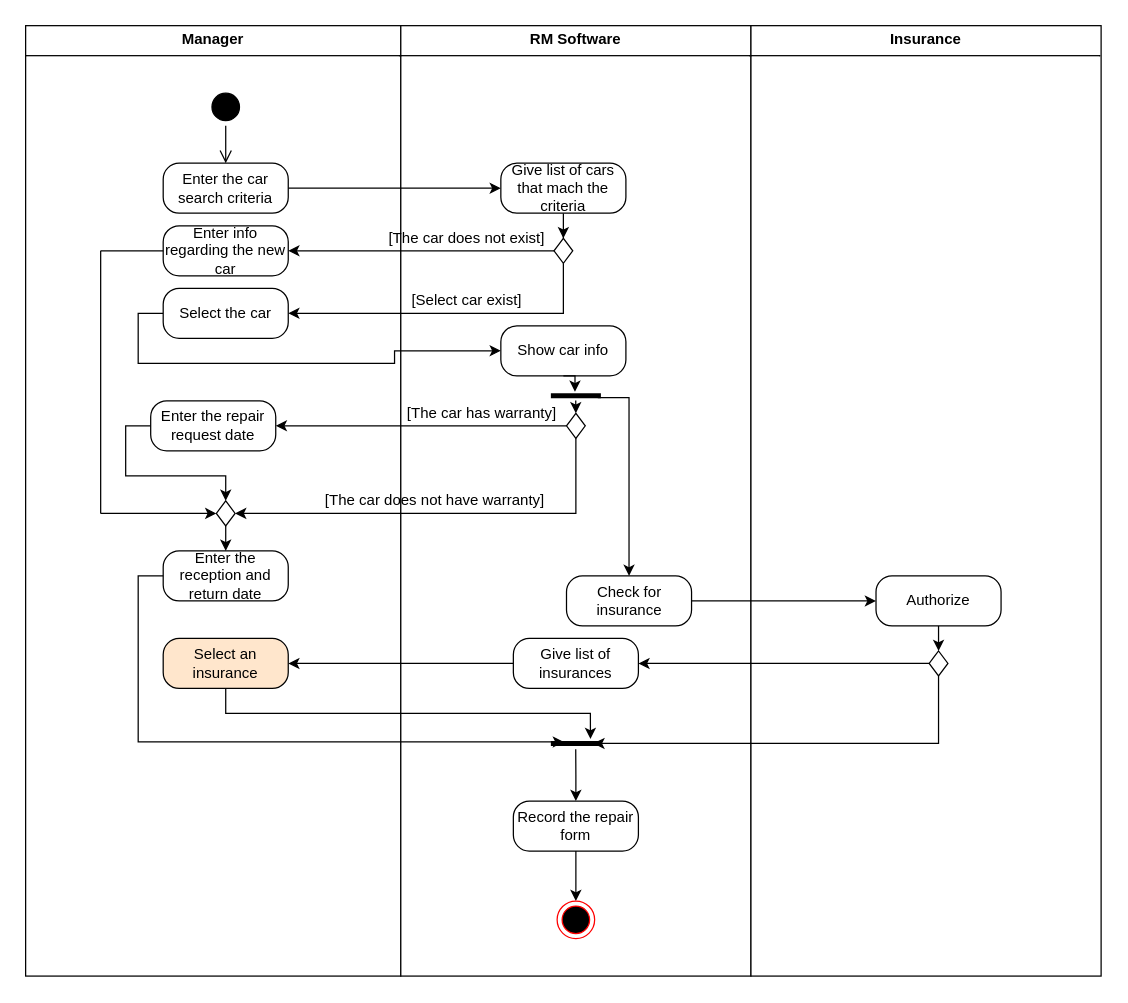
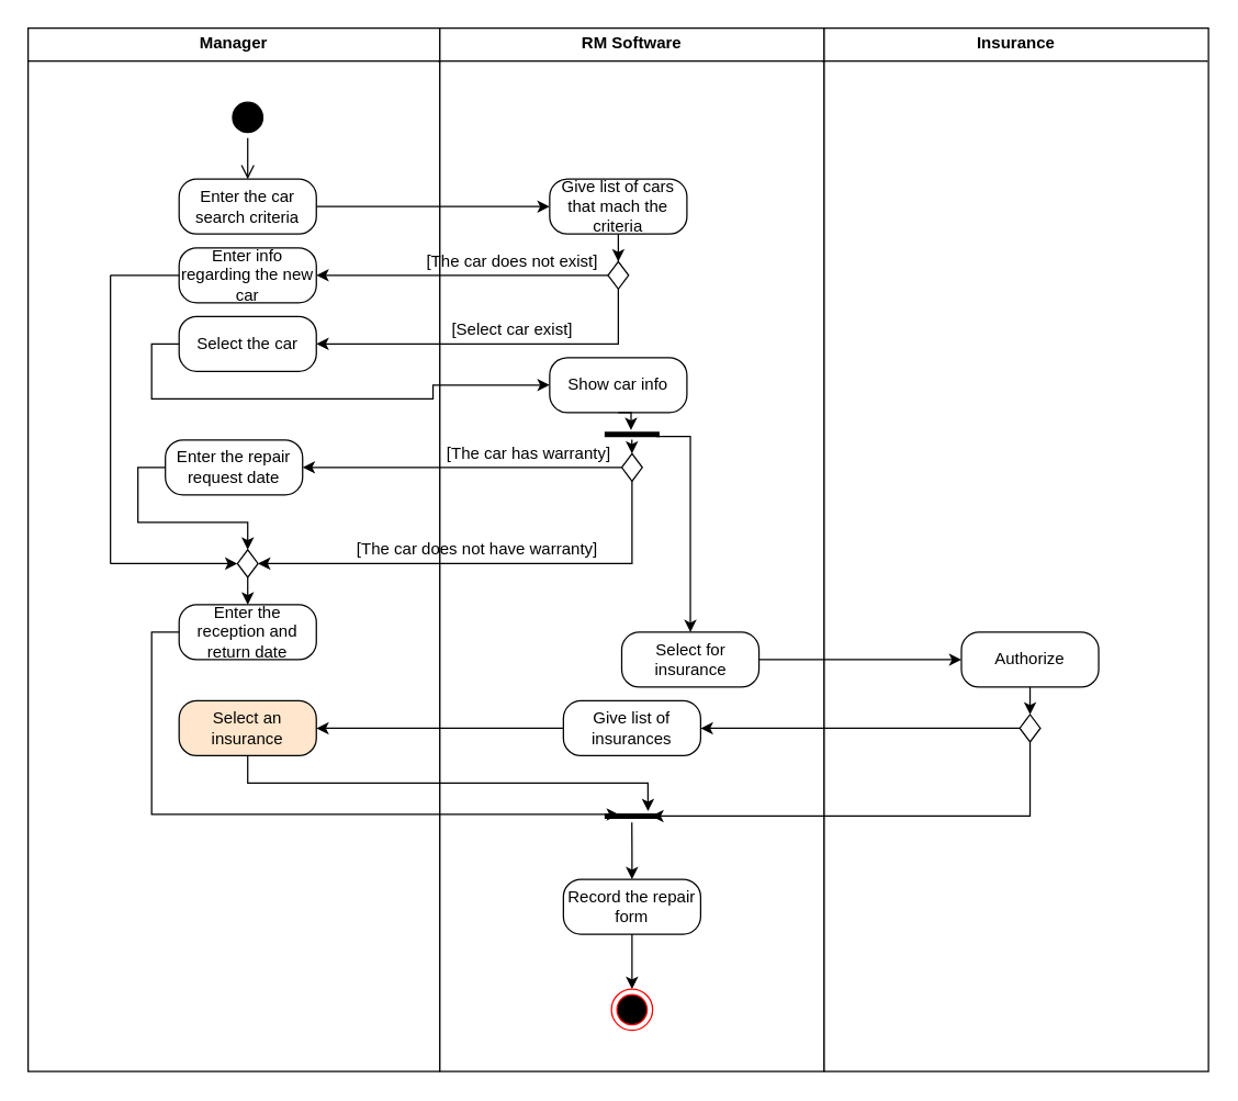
  <mxCell id="0" />
  <mxCell id="1" parent="0" />
  <mxCell id="2" value="&lt;p style=&quot;margin:0px;margin-top:4px;text-align:center;&quot;&gt;&lt;b&gt;Manager&lt;/b&gt;&lt;/p&gt;&lt;hr size=&quot;1&quot; style=&quot;border-style:solid;&quot;&gt;&lt;div style=&quot;height:2px;&quot;&gt;&lt;/div&gt;" style="verticalAlign=top;align=left;overflow=fill;html=1;whiteSpace=wrap;" vertex="1" parent="1"><mxGeometry x="20" y="20" width="300" height="760" as="geometry" /></mxCell>
  <mxCell id="3" value="&lt;p style=&quot;margin:0px;margin-top:4px;text-align:center;&quot;&gt;&lt;b style=&quot;background-color: transparent; color: light-dark(rgb(0, 0, 0), rgb(255, 255, 255));&quot;&gt;RM Software&lt;/b&gt;&lt;/p&gt;&lt;hr size=&quot;1&quot; style=&quot;border-style:solid;&quot;&gt;&lt;div style=&quot;height:2px;&quot;&gt;&lt;/div&gt;" style="verticalAlign=top;align=left;overflow=fill;html=1;whiteSpace=wrap;" vertex="1" parent="1"><mxGeometry x="320" y="20" width="280" height="760" as="geometry" /></mxCell>
  <mxCell id="4" value="&lt;p style=&quot;margin:0px;margin-top:4px;text-align:center;&quot;&gt;&lt;b style=&quot;background-color: transparent; color: light-dark(rgb(0, 0, 0), rgb(255, 255, 255));&quot;&gt;Insurance&lt;/b&gt;&lt;/p&gt;&lt;hr size=&quot;1&quot; style=&quot;border-style:solid;&quot;&gt;&lt;div style=&quot;height:2px;&quot;&gt;&lt;/div&gt;" style="verticalAlign=top;align=left;overflow=fill;html=1;whiteSpace=wrap;" vertex="1" parent="1"><mxGeometry x="600" y="20" width="280" height="760" as="geometry" /></mxCell>
  <mxCell id="5" value="" style="ellipse;html=1;shape=startState;fillColor=#000000;strokeColor=#000000;" vertex="1" parent="1"><mxGeometry x="165" y="70" width="30" height="30" as="geometry" /></mxCell>
  <mxCell id="6" value="" style="edgeStyle=orthogonalEdgeStyle;html=1;verticalAlign=bottom;endArrow=open;endSize=8;strokeColor=#000000;rounded=0;" edge="1" source="5" parent="1"><mxGeometry relative="1" as="geometry"><mxPoint x="180" y="130" as="targetPoint" /></mxGeometry></mxCell>
  <mxCell id="7" style="edgeStyle=orthogonalEdgeStyle;rounded=0;orthogonalLoop=1;jettySize=auto;html=1;exitX=1;exitY=0.5;exitDx=0;exitDy=0;entryX=0;entryY=0.5;entryDx=0;entryDy=0;" edge="1" parent="1" source="8" target="10"><mxGeometry relative="1" as="geometry" /></mxCell>
  <mxCell id="8" value="Enter the car search criteria" style="rounded=1;whiteSpace=wrap;html=1;arcSize=32;" vertex="1" parent="1"><mxGeometry x="130" y="130" width="100" height="40" as="geometry" /></mxCell>
  <mxCell id="9" value="" style="edgeStyle=orthogonalEdgeStyle;rounded=0;orthogonalLoop=1;jettySize=auto;html=1;" edge="1" parent="1" source="10" target="18"><mxGeometry relative="1" as="geometry" /></mxCell>
  <mxCell id="10" value="Give list of cars that mach the criteria" style="rounded=1;whiteSpace=wrap;html=1;arcSize=32;" vertex="1" parent="1"><mxGeometry x="400" y="130" width="100" height="40" as="geometry" /></mxCell>
  <mxCell id="11" style="edgeStyle=orthogonalEdgeStyle;rounded=0;orthogonalLoop=1;jettySize=auto;html=1;exitX=0;exitY=0.5;exitDx=0;exitDy=0;entryX=0;entryY=0.5;entryDx=0;entryDy=0;" edge="1" parent="1" source="12" target="19"><mxGeometry relative="1" as="geometry" /></mxCell>
  <mxCell id="12" value="Select the car" style="rounded=1;whiteSpace=wrap;html=1;arcSize=32;" vertex="1" parent="1"><mxGeometry x="130" y="230" width="100" height="40" as="geometry" /></mxCell>
  <mxCell id="13" style="edgeStyle=orthogonalEdgeStyle;rounded=0;orthogonalLoop=1;jettySize=auto;html=1;exitX=0;exitY=0.5;exitDx=0;exitDy=0;entryX=0.5;entryY=0;entryDx=0;entryDy=0;" edge="1" parent="1" source="14" target="25"><mxGeometry relative="1" as="geometry" /></mxCell>
  <mxCell id="14" value="Enter the repair request date&lt;span style=&quot;color: rgba(0, 0, 0, 0); font-family: monospace; font-size: 0px; text-align: start; text-wrap-mode: nowrap;&quot;&gt;%3CmxGraphModel%3E%3Croot%3E%3CmxCell%20id%3D%220%22%2F%3E%3CmxCell%20id%3D%221%22%20parent%3D%220%22%2F%3E%3CmxCell%20id%3D%222%22%20value%3D%22Give%20list%20of%20cars%20that%20mach%20the%20criteria%22%20style%3D%22rounded%3D1%3BwhiteSpace%3Dwrap%3Bhtml%3D1%3BarcSize%3D32%3B%22%20vertex%3D%221%22%20parent%3D%221%22%3E%3CmxGeometry%20x%3D%22440%22%20y%3D%22270%22%20width%3D%22100%22%20height%3D%2240%22%20as%3D%22geometry%22%2F%3E%3C%2FmxCell%3E%3C%2Froot%3E%3C%2FmxGraphModel%3E&lt;/span&gt;" style="rounded=1;whiteSpace=wrap;html=1;arcSize=32;" vertex="1" parent="1"><mxGeometry x="120" y="320" width="100" height="40" as="geometry" /></mxCell>
  <mxCell id="15" value="Enter info regarding the new car" style="rounded=1;whiteSpace=wrap;html=1;arcSize=32;" vertex="1" parent="1"><mxGeometry x="130" y="180" width="100" height="40" as="geometry" /></mxCell>
  <mxCell id="16" style="edgeStyle=orthogonalEdgeStyle;rounded=0;orthogonalLoop=1;jettySize=auto;html=1;exitX=0;exitY=0.5;exitDx=0;exitDy=0;entryX=1;entryY=0.5;entryDx=0;entryDy=0;" edge="1" parent="1" source="18" target="15"><mxGeometry relative="1" as="geometry" /></mxCell>
  <mxCell id="17" style="edgeStyle=orthogonalEdgeStyle;rounded=0;orthogonalLoop=1;jettySize=auto;html=1;exitX=0.5;exitY=1;exitDx=0;exitDy=0;entryX=1;entryY=0.5;entryDx=0;entryDy=0;" edge="1" parent="1" source="18" target="12"><mxGeometry relative="1" as="geometry" /></mxCell>
  <mxCell id="18" value="" style="rhombus;whiteSpace=wrap;html=1;rounded=1;arcSize=0;" vertex="1" parent="1"><mxGeometry x="442.5" y="190" width="15" height="20" as="geometry" /></mxCell>
  <mxCell id="19" value="Show car info" style="rounded=1;whiteSpace=wrap;html=1;arcSize=32;" vertex="1" parent="1"><mxGeometry x="400" y="260" width="100" height="40" as="geometry" /></mxCell>
  <mxCell id="20" style="edgeStyle=orthogonalEdgeStyle;rounded=0;orthogonalLoop=1;jettySize=auto;html=1;exitX=0;exitY=0.5;exitDx=0;exitDy=0;" edge="1" parent="1" source="22" target="14"><mxGeometry relative="1" as="geometry" /></mxCell>
  <mxCell id="21" style="edgeStyle=orthogonalEdgeStyle;rounded=0;orthogonalLoop=1;jettySize=auto;html=1;exitX=0.5;exitY=1;exitDx=0;exitDy=0;entryX=1;entryY=0.5;entryDx=0;entryDy=0;" edge="1" parent="1" source="22" target="25"><mxGeometry relative="1" as="geometry" /></mxCell>
  <mxCell id="22" value="" style="rhombus;whiteSpace=wrap;html=1;rounded=1;arcSize=0;" vertex="1" parent="1"><mxGeometry x="452.5" y="330" width="15" height="20" as="geometry" /></mxCell>
  <mxCell id="23" value="Enter the reception and return date&lt;span style=&quot;color: rgba(0, 0, 0, 0); font-family: monospace; font-size: 0px; text-align: start; text-wrap-mode: nowrap;&quot;&gt;%3CmxGraphModel%3E%3Croot%3E%3CmxCell%20id%3D%220%22%2F%3E%3CmxCell%20id%3D%221%22%20parent%3D%220%22%2F%3E%3CmxCell%20id%3D%222%22%20value%3D%22Give%20list%20of%20cars%20that%20mach%20the%20criteria%22%20style%3D%22rounded%3D1%3BwhiteSpace%3Dwrap%3Bhtml%3D1%3BarcSize%3D32%3B%22%20vertex%3D%221%22%20parent%3D%221%22%3E%3CmxGeometry%20x%3D%22440%22%20y%3D%22270%22%20width%3D%22100%22%20height%3D%2240%22%20as%3D%22geometry%22%2F%3E%3C%2FmxCell%3E%3C%2Froot%3E%3C%2FmxGraphModel%3E&lt;/span&gt;" style="rounded=1;whiteSpace=wrap;html=1;arcSize=32;" vertex="1" parent="1"><mxGeometry x="130" y="440" width="100" height="40" as="geometry" /></mxCell>
  <mxCell id="24" style="edgeStyle=orthogonalEdgeStyle;rounded=0;orthogonalLoop=1;jettySize=auto;html=1;exitX=0.5;exitY=1;exitDx=0;exitDy=0;entryX=0.5;entryY=0;entryDx=0;entryDy=0;" edge="1" parent="1" source="25" target="23"><mxGeometry relative="1" as="geometry" /></mxCell>
  <mxCell id="25" value="" style="rhombus;whiteSpace=wrap;html=1;rounded=1;arcSize=0;" vertex="1" parent="1"><mxGeometry x="172.5" y="400" width="15" height="20" as="geometry" /></mxCell>
  <mxCell id="26" value="" style="endArrow=none;html=1;rounded=0;entryX=0;entryY=0.5;entryDx=0;entryDy=0;" edge="1" parent="1" target="15"><mxGeometry width="50" height="50" relative="1" as="geometry"><mxPoint x="80" y="200" as="sourcePoint" /><mxPoint x="144" y="260" as="targetPoint" /></mxGeometry></mxCell>
  <mxCell id="27" value="" style="endArrow=none;html=1;rounded=0;" edge="1" parent="1"><mxGeometry width="50" height="50" relative="1" as="geometry"><mxPoint x="80" y="200" as="sourcePoint" /><mxPoint x="80" y="410" as="targetPoint" /></mxGeometry></mxCell>
  <mxCell id="28" value="" style="endArrow=classic;html=1;rounded=0;entryX=0;entryY=0.5;entryDx=0;entryDy=0;" edge="1" parent="1" target="25"><mxGeometry width="50" height="50" relative="1" as="geometry"><mxPoint x="80" y="410" as="sourcePoint" /><mxPoint x="130" y="459.58" as="targetPoint" /></mxGeometry></mxCell>
  <mxCell id="29" value="[The car does not exist]" style="text;html=1;align=center;verticalAlign=middle;whiteSpace=wrap;rounded=0;" vertex="1" parent="1"><mxGeometry x="302.5" y="180" width="140" height="20" as="geometry" /></mxCell>
  <mxCell id="30" value="[Select car exist]" style="text;html=1;align=center;verticalAlign=middle;whiteSpace=wrap;rounded=0;" vertex="1" parent="1"><mxGeometry x="302.5" y="230" width="140" height="20" as="geometry" /></mxCell>
  <mxCell id="31" value="[The car has warranty]" style="text;html=1;align=center;verticalAlign=middle;whiteSpace=wrap;rounded=0;" vertex="1" parent="1"><mxGeometry x="315" y="320" width="140" height="20" as="geometry" /></mxCell>
  <mxCell id="32" value="[The car does not have warranty]" style="text;html=1;align=center;verticalAlign=middle;whiteSpace=wrap;rounded=0;" vertex="1" parent="1"><mxGeometry x="250" y="390" width="195" height="20" as="geometry" /></mxCell>
  <mxCell id="33" style="edgeStyle=orthogonalEdgeStyle;rounded=0;orthogonalLoop=1;jettySize=auto;html=1;exitX=1;exitY=0.5;exitDx=0;exitDy=0;entryX=0;entryY=0.5;entryDx=0;entryDy=0;" edge="1" parent="1" source="34" target="36"><mxGeometry relative="1" as="geometry" /></mxCell>
- <mxCell id="34" value="Check for insurance" style="rounded=1;whiteSpace=wrap;html=1;arcSize=32;" vertex="1" parent="1"><mxGeometry x="452.5" y="460" width="100" height="40" as="geometry" /></mxCell>
+ <mxCell id="34" value="Select for insurance" style="rounded=1;whiteSpace=wrap;html=1;arcSize=32;" vertex="1" parent="1"><mxGeometry x="452.5" y="460" width="100" height="40" as="geometry" /></mxCell>
  <mxCell id="35" style="edgeStyle=orthogonalEdgeStyle;rounded=0;orthogonalLoop=1;jettySize=auto;html=1;exitX=0.5;exitY=1;exitDx=0;exitDy=0;entryX=0.5;entryY=0;entryDx=0;entryDy=0;" edge="1" parent="1" source="36" target="38"><mxGeometry relative="1" as="geometry" /></mxCell>
  <mxCell id="36" value="Authorize" style="rounded=1;whiteSpace=wrap;html=1;arcSize=32;" vertex="1" parent="1"><mxGeometry x="700" y="460" width="100" height="40" as="geometry" /></mxCell>
  <mxCell id="37" style="edgeStyle=orthogonalEdgeStyle;rounded=0;orthogonalLoop=1;jettySize=auto;html=1;exitX=0;exitY=0.5;exitDx=0;exitDy=0;entryX=1;entryY=0.5;entryDx=0;entryDy=0;" edge="1" parent="1" source="38" target="40"><mxGeometry relative="1" as="geometry" /></mxCell>
  <mxCell id="38" value="" style="rhombus;whiteSpace=wrap;html=1;rounded=1;arcSize=0;" vertex="1" parent="1"><mxGeometry x="742.5" y="520" width="15" height="20" as="geometry" /></mxCell>
  <mxCell id="39" style="edgeStyle=orthogonalEdgeStyle;rounded=0;orthogonalLoop=1;jettySize=auto;html=1;exitX=0;exitY=0.5;exitDx=0;exitDy=0;entryX=1;entryY=0.5;entryDx=0;entryDy=0;" edge="1" parent="1" source="40" target="41"><mxGeometry relative="1" as="geometry" /></mxCell>
  <mxCell id="40" value="Give list of insurances" style="rounded=1;whiteSpace=wrap;html=1;arcSize=32;" vertex="1" parent="1"><mxGeometry x="410" y="510" width="100" height="40" as="geometry" /></mxCell>
  <mxCell id="41" value="Select an insurance" style="rounded=1;whiteSpace=wrap;html=1;arcSize=32;fillColor=#ffe6cc;" vertex="1" parent="1"><mxGeometry x="130" y="510" width="100" height="40" as="geometry" /></mxCell>
  <mxCell id="42" value="" style="line;strokeWidth=4;fillColor=none;align=left;verticalAlign=middle;spacingTop=-1;spacingLeft=3;spacingRight=3;rotatable=0;labelPosition=right;points=[];portConstraint=eastwest;strokeColor=inherit;" vertex="1" parent="1"><mxGeometry x="440" y="312" width="40" height="8" as="geometry" /></mxCell>
  <mxCell id="43" style="edgeStyle=orthogonalEdgeStyle;rounded=0;orthogonalLoop=1;jettySize=auto;html=1;exitX=0.5;exitY=1;exitDx=0;exitDy=0;entryX=0.482;entryY=0.096;entryDx=0;entryDy=0;entryPerimeter=0;" edge="1" parent="1" source="19" target="42"><mxGeometry relative="1" as="geometry" /></mxCell>
  <mxCell id="44" style="edgeStyle=orthogonalEdgeStyle;rounded=0;orthogonalLoop=1;jettySize=auto;html=1;exitX=0.5;exitY=0;exitDx=0;exitDy=0;entryX=0.497;entryY=0.978;entryDx=0;entryDy=0;entryPerimeter=0;startArrow=classic;startFill=1;endArrow=none;endFill=0;" edge="1" parent="1" source="22" target="42"><mxGeometry relative="1" as="geometry" /></mxCell>
  <mxCell id="45" style="edgeStyle=orthogonalEdgeStyle;rounded=0;orthogonalLoop=1;jettySize=auto;html=1;exitX=0.5;exitY=0;exitDx=0;exitDy=0;entryX=0.938;entryY=0.684;entryDx=0;entryDy=0;entryPerimeter=0;endArrow=none;endFill=0;startArrow=classic;startFill=1;" edge="1" parent="1" source="34" target="42"><mxGeometry relative="1" as="geometry" /></mxCell>
  <mxCell id="46" style="edgeStyle=orthogonalEdgeStyle;rounded=0;orthogonalLoop=1;jettySize=auto;html=1;exitX=0.5;exitY=1;exitDx=0;exitDy=0;entryX=0.5;entryY=0;entryDx=0;entryDy=0;" edge="1" parent="1" source="47" target="53"><mxGeometry relative="1" as="geometry" /></mxCell>
  <mxCell id="47" value="Record the repair form" style="rounded=1;whiteSpace=wrap;html=1;arcSize=32;" vertex="1" parent="1"><mxGeometry x="410" y="640" width="100" height="40" as="geometry" /></mxCell>
  <mxCell id="48" value="" style="line;strokeWidth=4;fillColor=none;align=left;verticalAlign=middle;spacingTop=-1;spacingLeft=3;spacingRight=3;rotatable=0;labelPosition=right;points=[];portConstraint=eastwest;strokeColor=inherit;" vertex="1" parent="1"><mxGeometry x="440" y="590" width="40" height="8" as="geometry" /></mxCell>
  <mxCell id="49" style="edgeStyle=orthogonalEdgeStyle;rounded=0;orthogonalLoop=1;jettySize=auto;html=1;exitX=0.5;exitY=1;exitDx=0;exitDy=0;entryX=0.85;entryY=0.493;entryDx=0;entryDy=0;entryPerimeter=0;" edge="1" parent="1" source="38" target="48"><mxGeometry relative="1" as="geometry" /></mxCell>
  <mxCell id="50" style="edgeStyle=orthogonalEdgeStyle;rounded=0;orthogonalLoop=1;jettySize=auto;html=1;exitX=0.5;exitY=1;exitDx=0;exitDy=0;entryX=0.791;entryY=0.051;entryDx=0;entryDy=0;entryPerimeter=0;" edge="1" parent="1" source="41" target="48"><mxGeometry relative="1" as="geometry" /></mxCell>
  <mxCell id="51" style="edgeStyle=orthogonalEdgeStyle;rounded=0;orthogonalLoop=1;jettySize=auto;html=1;exitX=0;exitY=0.5;exitDx=0;exitDy=0;entryX=0.262;entryY=0.346;entryDx=0;entryDy=0;entryPerimeter=0;" edge="1" parent="1" source="23" target="48"><mxGeometry relative="1" as="geometry" /></mxCell>
  <mxCell id="52" style="edgeStyle=orthogonalEdgeStyle;rounded=0;orthogonalLoop=1;jettySize=auto;html=1;exitX=0.5;exitY=0;exitDx=0;exitDy=0;entryX=0.497;entryY=1.081;entryDx=0;entryDy=0;entryPerimeter=0;startArrow=classic;startFill=1;endArrow=none;endFill=0;" edge="1" parent="1" source="47" target="48"><mxGeometry relative="1" as="geometry" /></mxCell>
  <mxCell id="53" value="" style="ellipse;html=1;shape=endState;fillColor=#000000;strokeColor=#ff0000;" vertex="1" parent="1"><mxGeometry x="445" y="720" width="30" height="30" as="geometry" /></mxCell>
